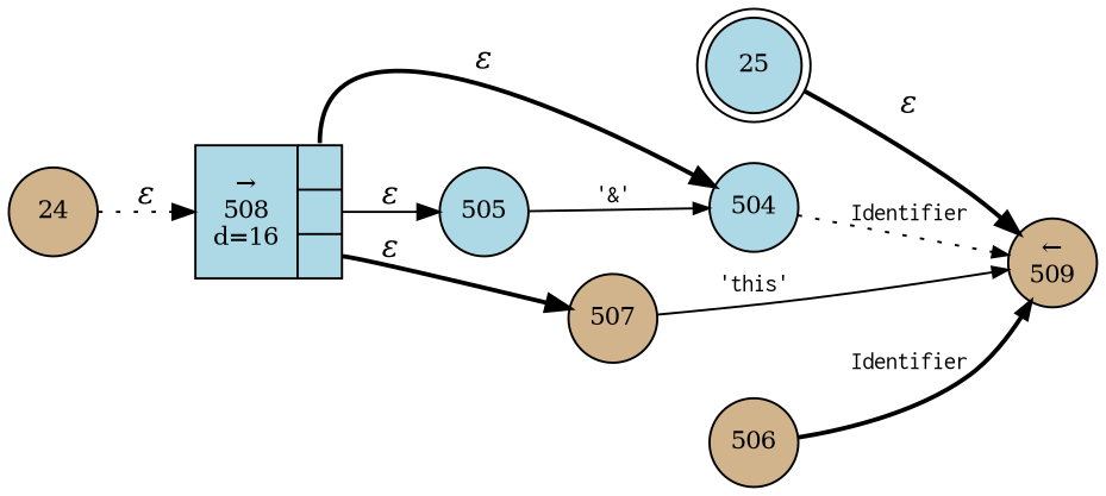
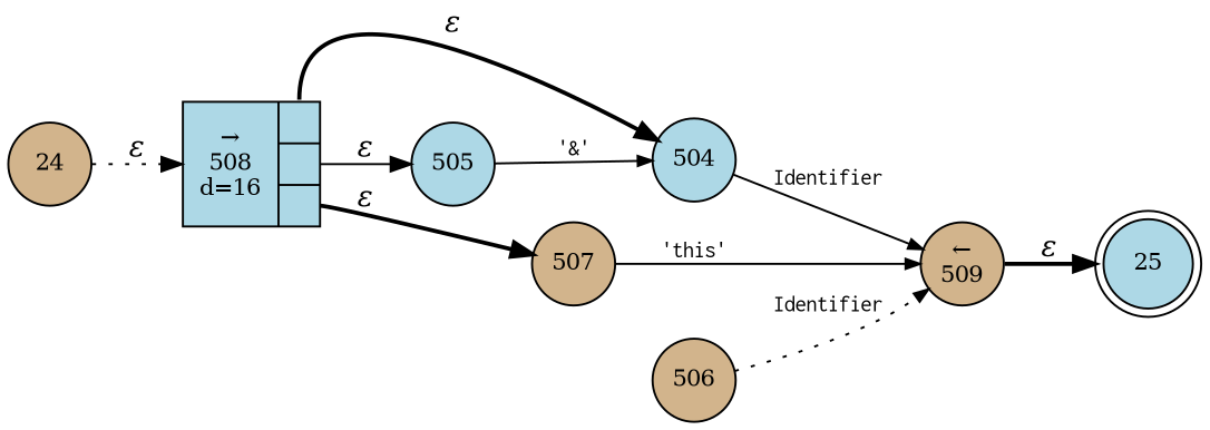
  digraph {
    rankdir=LR
    node [fillcolor=lightblue fixedsize=true fontsize=11 shape=circle style=filled peripheries=1]
    edge [fontname="Times-Italic" style=bold]
    n1 [label=25 shape=doublecircle width=.6 peripheries=""]
    n2 [fillcolor=tan label=24 width=.55]
    n3 [fixedsize=false label="{&rarr;\n508\nd=16|{<p0>|<p1>|<p2>}}" shape=record]
    n4 [label=504 width=.55]
    n5 [label=505 width=.55]
    n6 [fillcolor=tan label=507 width=.55]
    n7 [fillcolor=tan label="&larr;\n509" width=.55]
    n8 [fillcolor=tan label=506 width=.55]
    n2 -> n3 [label="&epsilon;" style=dotted]
    n3 -> n4 [label="&epsilon;" tailport=p0]
    n3 -> n5 [label="&epsilon;" style=solid tailport=p1]
    n3 -> n6 [label="&epsilon;" tailport=p2]
-   n4 -> n7 [arrowhead=normal arrowsize=.7 fontname=Courier fontsize=11 label=Identifier style=dotted]
+   n4 -> n7 [arrowhead=normal arrowsize=.7 fontname=Courier fontsize=11 label=Identifier style=solid]
    n5 -> n4 [arrowhead=normal arrowsize=.7 fontname=Courier fontsize=11 label="'&'" style=solid]
    n6 -> n7 [arrowhead=normal arrowsize=.7 fontname=Courier fontsize=11 label="'this'" style=solid]
-   n1 -> n7 [label="&epsilon;"]
-   n8 -> n7 [arrowhead=normal arrowsize=.7 fontname=Courier fontsize=11 label=Identifier]
+   n7 -> n1 [label="&epsilon;"]
+   n8 -> n7 [arrowhead=normal arrowsize=.7 fontname=Courier fontsize=11 label=Identifier style=dotted]
  }
